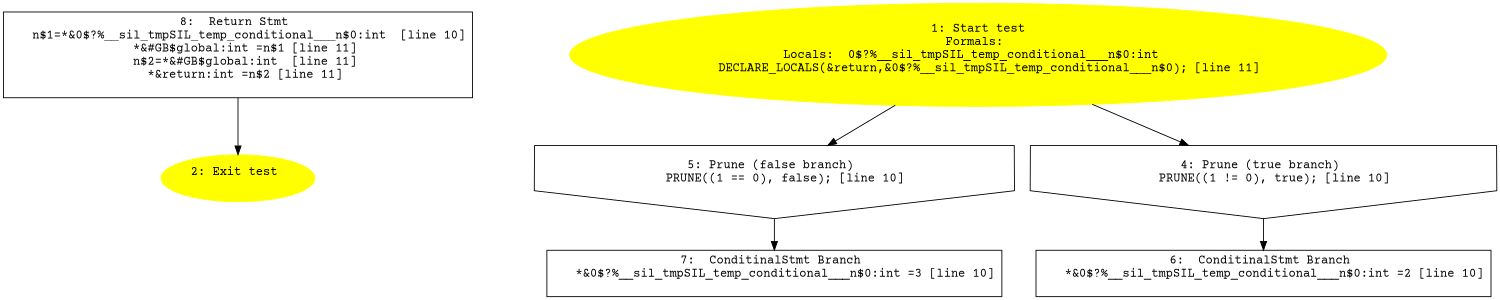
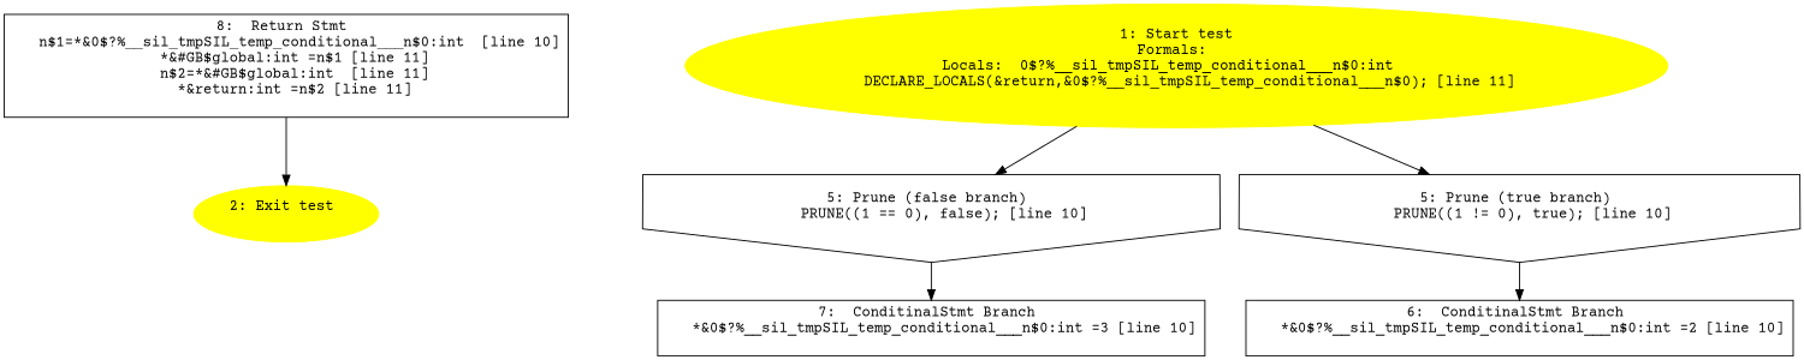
  digraph {
    fontname="Courier Prime"
    node [fontname="Courier Prime" shape=box]
    edge [fontname="Courier Prime"]
    n1 [label="8:  Return Stmt \n   n$1=*&0$?%__sil_tmpSIL_temp_conditional___n$0:int  [line 10]\n  *&#GB$global:int =n$1 [line 11]\n  n$2=*&#GB$global:int  [line 11]\n  *&return:int =n$2 [line 11]\n "]
    n2 [color=yellow label="2: Exit test \n  " style=filled shape=""]
    n3 [label="7:  ConditinalStmt Branch \n   *&0$?%__sil_tmpSIL_temp_conditional___n$0:int =3 [line 10]\n "]
    n4 [label="6:  ConditinalStmt Branch \n   *&0$?%__sil_tmpSIL_temp_conditional___n$0:int =2 [line 10]\n "]
    n5 [label="5: Prune (false branch) \n   PRUNE((1 == 0), false); [line 10]\n " shape=invhouse]
-   n6 [label="4: Prune (true branch) \n   PRUNE((1 != 0), true); [line 10]\n " shape=invhouse]
+   n6 [label="5: Prune (true branch) \n   PRUNE((1 != 0), true); [line 10]\n " shape=invhouse]
    n7 [color=yellow label="1: Start test\nFormals: \nLocals:  0$?%__sil_tmpSIL_temp_conditional___n$0:int  \n   DECLARE_LOCALS(&return,&0$?%__sil_tmpSIL_temp_conditional___n$0); [line 11]\n " style=filled shape=""]
    n1 -> n2
    n5 -> n3
    n6 -> n4
    n7 -> n5
    n7 -> n6
  }
